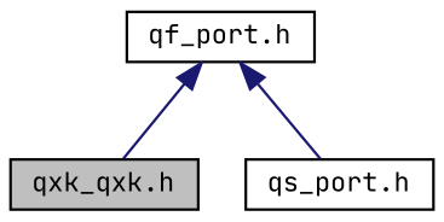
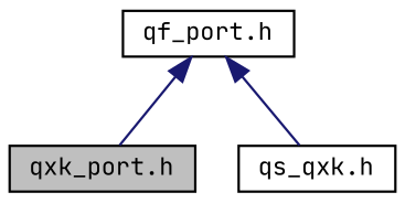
  digraph {
    fontname="JetBrains Mono"
    node [color=black fillcolor=white fontname="JetBrains Mono" fontsize=10 shape=record style=filled]
    edge [color=midnightblue dir=back fontname="JetBrains Mono" fontsize=10 labelfontname=Helvetica labelfontsize=10 style=solid]
-   n1 [fillcolor=grey75 fontcolor=black height=0.2 label="qxk_qxk.h" width=0.4]
+   n1 [fillcolor=grey75 fontcolor=black height=0.2 label="qxk_port.h" width=0.4]
    n2 [height=0.2 label="qf_port.h" width=0.4]
-   n3 [height=0.2 label="qs_port.h" width=0.4]
+   n3 [height=0.2 label="qs_qxk.h" width=0.4]
    n2 -> n1
    n2 -> n3
  }
